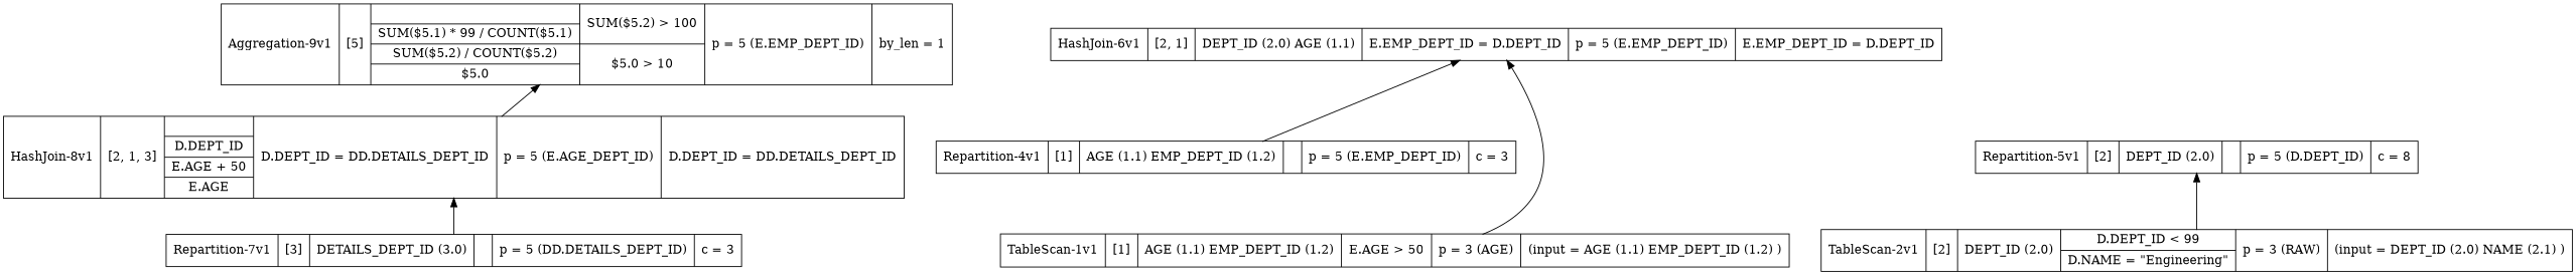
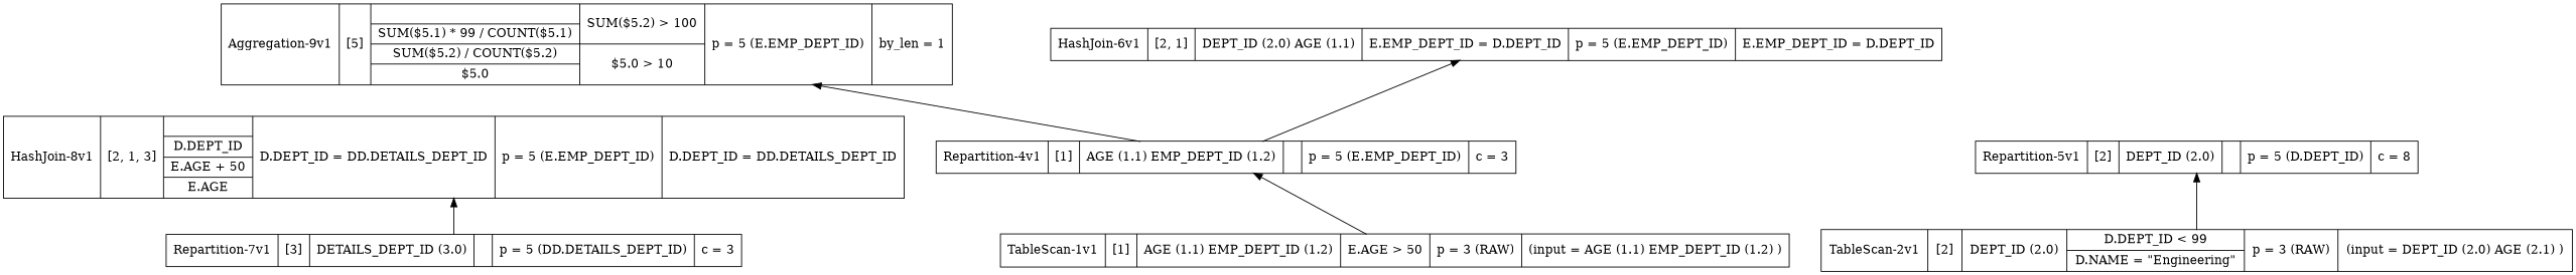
  digraph {
    nodesep=0.5
    ordering=in
    rankdir=BT
    node [shape=record]
-   n1 [label="HashJoin-8v1|[2, 1, 3]|{|D.DEPT_ID|E.AGE + 50|E.AGE}|{D.DEPT_ID = DD.DETAILS_DEPT_ID}|p = 5 (E.AGE_DEPT_ID)|{D.DEPT_ID = DD.DETAILS_DEPT_ID}"]
+   n1 [label="HashJoin-8v1|[2, 1, 3]|{|D.DEPT_ID|E.AGE + 50|E.AGE}|{D.DEPT_ID = DD.DETAILS_DEPT_ID}|p = 5 (E.EMP_DEPT_ID)|{D.DEPT_ID = DD.DETAILS_DEPT_ID}"]
    n2 [label="Aggregation-9v1|[5]|{|SUM($5.1) * 99 / COUNT($5.1)|SUM($5.2) / COUNT($5.2)|$5.0}|{SUM($5.2) \> 100|$5.0 \> 10}|p = 5 (E.EMP_DEPT_ID)|by_len = 1"]
    n3 [label="HashJoin-6v1|[2, 1]|DEPT_ID (2.0) AGE (1.1) |{E.EMP_DEPT_ID = D.DEPT_ID}|p = 5 (E.EMP_DEPT_ID)|{E.EMP_DEPT_ID = D.DEPT_ID}"]
    n4 [label="Repartition-4v1|[1]|AGE (1.1) EMP_DEPT_ID (1.2) |{}|p = 5 (E.EMP_DEPT_ID)|c = 3"]
-   n5 [label="TableScan-1v1|[1]|AGE (1.1) EMP_DEPT_ID (1.2) |{E.AGE \> 50}|p = 3 (AGE)|(input = AGE (1.1) EMP_DEPT_ID (1.2) )"]
+   n5 [label="TableScan-1v1|[1]|AGE (1.1) EMP_DEPT_ID (1.2) |{E.AGE \> 50}|p = 3 (RAW)|(input = AGE (1.1) EMP_DEPT_ID (1.2) )"]
    n6 [label="Repartition-5v1|[2]|DEPT_ID (2.0) |{}|p = 5 (D.DEPT_ID)|c = 8"]
-   n7 [label="TableScan-2v1|[2]|DEPT_ID (2.0) |{D.DEPT_ID \< 99|D.NAME = \"Engineering\"}|p = 3 (RAW)|(input = DEPT_ID (2.0) NAME (2.1) )"]
+   n7 [label="TableScan-2v1|[2]|DEPT_ID (2.0) |{D.DEPT_ID \< 99|D.NAME = \"Engineering\"}|p = 3 (RAW)|(input = DEPT_ID (2.0) AGE (2.1) )"]
    n8 [label="Repartition-7v1|[3]|DETAILS_DEPT_ID (3.0) |{}|p = 5 (DD.DETAILS_DEPT_ID)|c = 3"]
-   n1 -> n2
+   n4 -> n2
    n4 -> n3
-   n5 -> n3
+   n5 -> n4
    n7 -> n6
    n8 -> n1
  }
